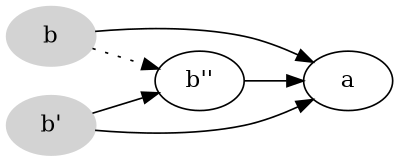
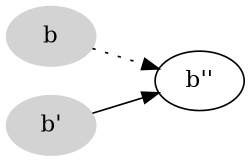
  digraph {
    rankdir=LR
    node [group=g1]
    b [color=lightgray style=filled]
-   a [group=""]
    "b''"
    "b'" [color=lightgray style=filled]
-   b -> a
    b -> "b''" [style=dotted]
-   "b''" -> a
-   "b'" -> a
    "b'" -> "b''" [style=solid]
  }
